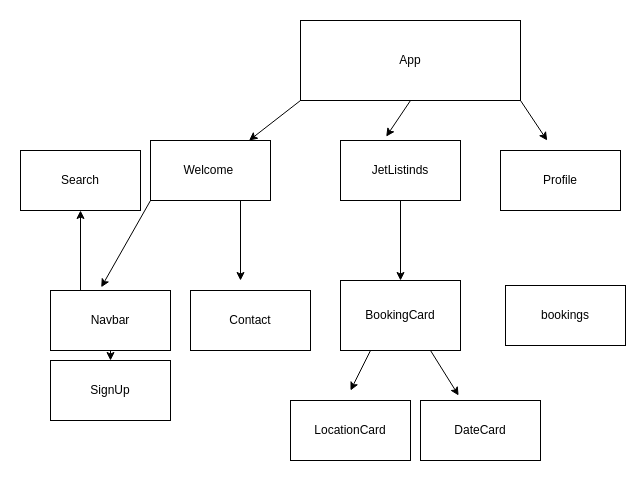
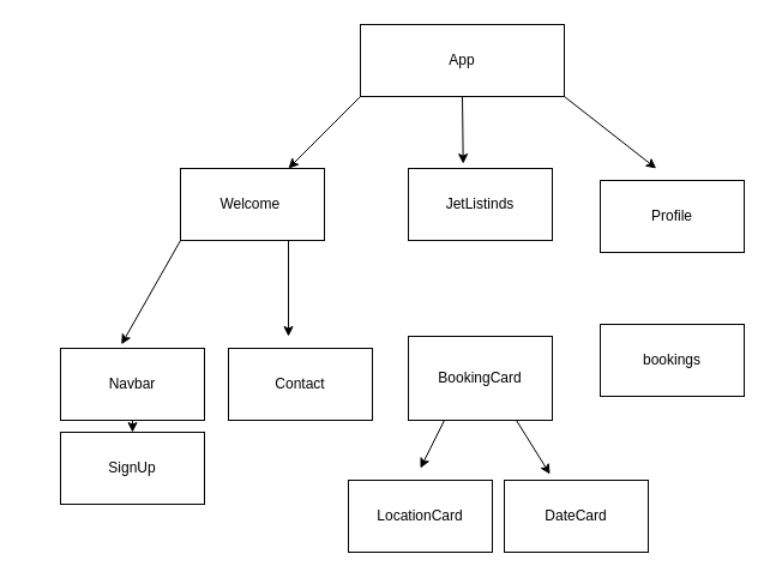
  <mxCell id="0" />
  <mxCell id="1" parent="0" />
  <mxCell id="2" style="edgeStyle=none;html=1;exitX=0;exitY=1;exitDx=0;exitDy=0;" edge="1" parent="1" source="5" target="8"><mxGeometry relative="1" as="geometry" /></mxCell>
  <mxCell id="3" style="edgeStyle=none;html=1;exitX=0.5;exitY=1;exitDx=0;exitDy=0;entryX=0.381;entryY=-0.065;entryDx=0;entryDy=0;entryPerimeter=0;" edge="1" parent="1" source="5" target="16"><mxGeometry relative="1" as="geometry"><mxPoint x="385" y="100" as="targetPoint" /></mxGeometry></mxCell>
  <mxCell id="4" style="edgeStyle=none;html=1;exitX=1;exitY=1;exitDx=0;exitDy=0;" edge="1" parent="1" source="5"><mxGeometry relative="1" as="geometry"><mxPoint x="546.667" y="140" as="targetPoint" /></mxGeometry></mxCell>
- <mxCell id="5" value="App" style="whiteSpace=wrap;html=1;" vertex="1" parent="1"><mxGeometry x="300" y="20" width="220" height="80" as="geometry" /></mxCell>
+ <mxCell id="5" value="App" style="whiteSpace=wrap;html=1;" vertex="1" parent="1"><mxGeometry x="300" y="20" width="170" height="60" as="geometry" /></mxCell>
  <mxCell id="6" style="edgeStyle=none;html=1;exitX=0;exitY=1;exitDx=0;exitDy=0;entryX=0.423;entryY=-0.054;entryDx=0;entryDy=0;entryPerimeter=0;" edge="1" parent="1" source="8" target="11"><mxGeometry relative="1" as="geometry" /></mxCell>
  <mxCell id="7" style="edgeStyle=none;html=1;exitX=0.75;exitY=1;exitDx=0;exitDy=0;" edge="1" parent="1" source="8"><mxGeometry relative="1" as="geometry"><mxPoint x="240" y="280" as="targetPoint" /></mxGeometry></mxCell>
  <mxCell id="8" value="Welcome&amp;nbsp;" style="whiteSpace=wrap;html=1;" vertex="1" parent="1"><mxGeometry x="150" y="140" width="120" height="60" as="geometry" /></mxCell>
  <mxCell id="9" style="edgeStyle=none;html=1;exitX=0.5;exitY=1;exitDx=0;exitDy=0;" edge="1" parent="1" source="11" target="13"><mxGeometry relative="1" as="geometry" /></mxCell>
- <mxCell id="10" style="edgeStyle=none;html=1;exitX=0.25;exitY=0;exitDx=0;exitDy=0;" edge="1" parent="1" source="11" target="14"><mxGeometry relative="1" as="geometry" /></mxCell>
  <mxCell id="11" value="Navbar" style="whiteSpace=wrap;html=1;" vertex="1" parent="1"><mxGeometry y="290" width="120" height="60" as="geometry" x="50" /></mxCell>
  <mxCell id="12" value="Contact" style="whiteSpace=wrap;html=1;" vertex="1" parent="1"><mxGeometry x="190" y="290" width="120" height="60" as="geometry" /></mxCell>
  <mxCell id="13" value="SignUp" style="whiteSpace=wrap;html=1;" vertex="1" parent="1"><mxGeometry x="50" y="360" width="120" height="60" as="geometry" /></mxCell>
- <mxCell id="14" value="Search" style="whiteSpace=wrap;html=1;" vertex="1" parent="1"><mxGeometry x="20" y="150" width="120" height="60" as="geometry" /></mxCell>
- <mxCell id="15" value="" style="edgeStyle=none;html=1;" edge="1" parent="1" source="16" target="19"><mxGeometry relative="1" as="geometry" /></mxCell>
  <mxCell id="16" value="JetListinds" style="whiteSpace=wrap;html=1;" vertex="1" parent="1"><mxGeometry x="340" y="140" width="120" height="60" as="geometry" /></mxCell>
  <mxCell id="17" style="edgeStyle=none;html=1;exitX=0.25;exitY=1;exitDx=0;exitDy=0;" edge="1" parent="1" source="19"><mxGeometry relative="1" as="geometry"><mxPoint x="350" y="390" as="targetPoint" /></mxGeometry></mxCell>
  <mxCell id="18" style="edgeStyle=none;html=1;exitX=0.75;exitY=1;exitDx=0;exitDy=0;" edge="1" parent="1" source="19"><mxGeometry relative="1" as="geometry"><mxPoint x="458.125" y="395" as="targetPoint" /></mxGeometry></mxCell>
  <mxCell id="19" value="BookingCard" style="whiteSpace=wrap;html=1;" vertex="1" parent="1"><mxGeometry x="340" y="280" width="120" height="70" as="geometry" /></mxCell>
  <mxCell id="20" value="Profile" style="whiteSpace=wrap;html=1;" vertex="1" parent="1"><mxGeometry x="500" y="150" width="120" height="60" as="geometry" /></mxCell>
- <mxCell id="21" value="bookings" style="whiteSpace=wrap;html=1;" vertex="1" parent="1"><mxGeometry x="505" y="285" width="120" height="60" as="geometry" /></mxCell>
+ <mxCell id="21" value="bookings" style="whiteSpace=wrap;html=1;" vertex="1" parent="1"><mxGeometry x="500" y="270" width="120" height="60" as="geometry" /></mxCell>
  <mxCell id="22" value="LocationCard" style="whiteSpace=wrap;html=1;" vertex="1" parent="1"><mxGeometry x="290" y="400" width="120" height="60" as="geometry" /></mxCell>
  <mxCell id="23" value="DateCard" style="whiteSpace=wrap;html=1;" vertex="1" parent="1"><mxGeometry x="420" y="400" width="120" height="60" as="geometry" /></mxCell>
